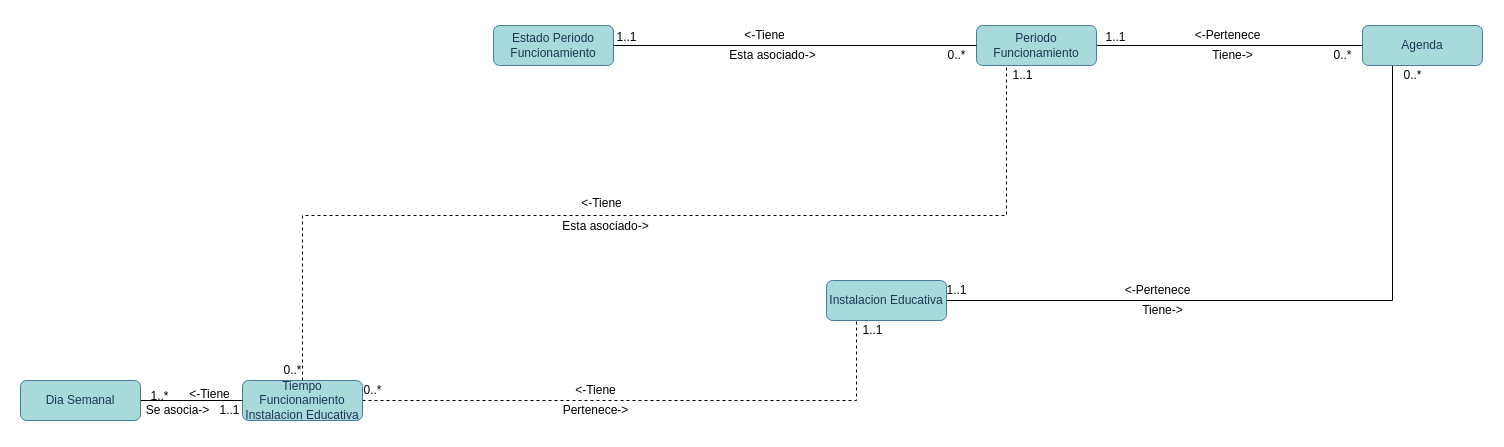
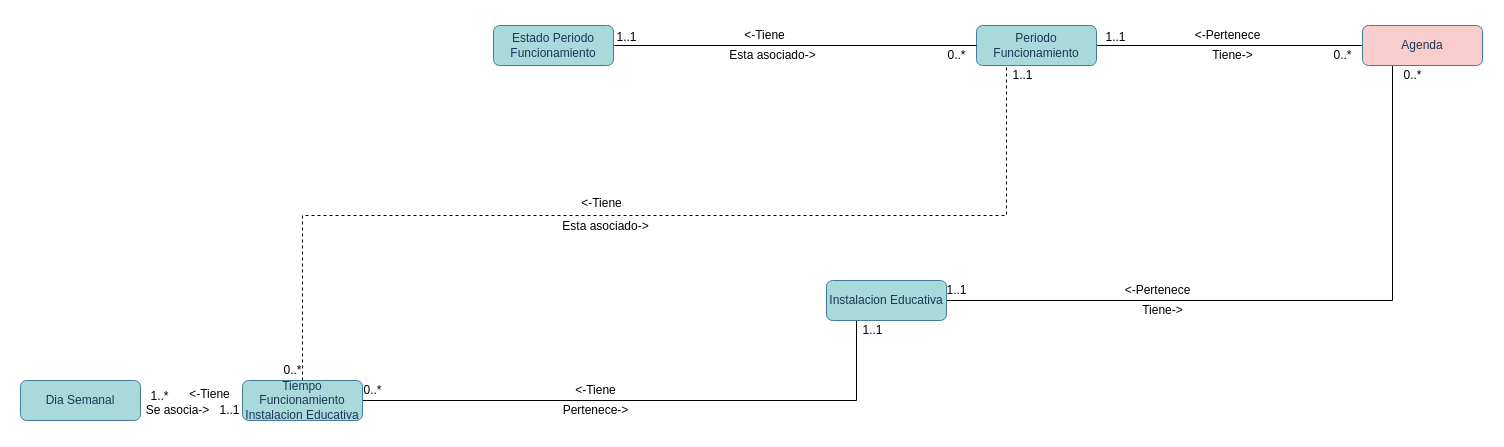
  <mxCell id="0" />
  <mxCell id="1" parent="0" />
- <mxCell id="2" style="edgeStyle=orthogonalEdgeStyle;rounded=0;orthogonalLoop=1;jettySize=auto;html=1;exitX=1;exitY=0.5;exitDx=0;exitDy=0;entryX=0.25;entryY=1;entryDx=0;entryDy=0;endArrow=none;endFill=0;dashed=1;" edge="1" parent="1" source="4" target="6"><mxGeometry relative="1" as="geometry" /></mxCell>
+ <mxCell id="2" style="edgeStyle=orthogonalEdgeStyle;rounded=0;orthogonalLoop=1;jettySize=auto;html=1;exitX=1;exitY=0.5;exitDx=0;exitDy=0;entryX=0.25;entryY=1;entryDx=0;entryDy=0;endArrow=none;endFill=0;" edge="1" parent="1" source="4" target="6"><mxGeometry relative="1" as="geometry" /></mxCell>
  <mxCell id="3" style="edgeStyle=orthogonalEdgeStyle;rounded=0;orthogonalLoop=1;jettySize=auto;html=1;exitX=0.5;exitY=0;exitDx=0;exitDy=0;entryX=0.25;entryY=1;entryDx=0;entryDy=0;endArrow=none;endFill=0;dashed=1;" edge="1" parent="1" source="4" target="8"><mxGeometry relative="1" as="geometry"><Array as="points"><mxPoint x="302" y="215" /><mxPoint x="1006" y="215" /></Array></mxGeometry></mxCell>
  <mxCell id="4" value="Tiempo Funcionamiento Instalacion Educativa" style="rounded=1;whiteSpace=wrap;html=1;labelBackgroundColor=none;fillColor=#A8DADC;strokeColor=#457B9D;fontColor=#1D3557;" vertex="1" parent="1"><mxGeometry x="242" y="380" width="120" height="40" as="geometry" /></mxCell>
  <mxCell id="5" style="edgeStyle=orthogonalEdgeStyle;rounded=0;orthogonalLoop=1;jettySize=auto;html=1;exitX=1;exitY=0.5;exitDx=0;exitDy=0;entryX=0.25;entryY=1;entryDx=0;entryDy=0;endArrow=none;endFill=0;" edge="1" parent="1" source="6" target="11"><mxGeometry relative="1" as="geometry" /></mxCell>
  <mxCell id="6" value="&lt;span style=&quot;font-weight: normal;&quot;&gt;Instalacion Educativa&lt;br&gt;&lt;/span&gt;" style="rounded=1;whiteSpace=wrap;html=1;labelBackgroundColor=none;fillColor=#A8DADC;strokeColor=#457B9D;fontStyle=1;fontColor=#1D3557;" vertex="1" parent="1"><mxGeometry x="826" y="280" width="120" height="40" as="geometry" /></mxCell>
  <mxCell id="7" style="edgeStyle=orthogonalEdgeStyle;rounded=0;orthogonalLoop=1;jettySize=auto;html=1;exitX=1;exitY=0.5;exitDx=0;exitDy=0;endArrow=none;endFill=0;" edge="1" parent="1" source="8" target="11"><mxGeometry relative="1" as="geometry" /></mxCell>
  <mxCell id="8" value="Periodo Funcionamiento" style="rounded=1;whiteSpace=wrap;html=1;labelBackgroundColor=none;fillColor=#A8DADC;strokeColor=#457B9D;fontColor=#1D3557;" vertex="1" parent="1"><mxGeometry x="976" y="25" width="120" height="40" as="geometry" /></mxCell>
  <mxCell id="9" style="edgeStyle=orthogonalEdgeStyle;rounded=0;orthogonalLoop=1;jettySize=auto;html=1;exitX=1;exitY=0.5;exitDx=0;exitDy=0;endArrow=none;endFill=0;" edge="1" parent="1" source="10" target="8"><mxGeometry relative="1" as="geometry" /></mxCell>
  <mxCell id="10" value="Estado Periodo Funcionamiento" style="rounded=1;whiteSpace=wrap;html=1;labelBackgroundColor=none;fillColor=#A8DADC;strokeColor=#457B9D;fontColor=#1D3557;" vertex="1" parent="1"><mxGeometry x="493" y="25" width="120" height="40" as="geometry" /></mxCell>
- <mxCell id="11" value="Agenda" style="rounded=1;whiteSpace=wrap;html=1;labelBackgroundColor=none;fillColor=#A8DADC;strokeColor=#457B9D;fontColor=#1D3557;" vertex="1" parent="1"><mxGeometry x="1362" y="25" width="120" height="40" as="geometry" /></mxCell>
+ <mxCell id="11" value="Agenda" style="rounded=1;whiteSpace=wrap;html=1;labelBackgroundColor=none;fillColor=#f8cecc;strokeColor=#457B9D;fontColor=#1D3557;" vertex="1" parent="1"><mxGeometry x="1362" y="25" width="120" height="40" as="geometry" /></mxCell>
  <mxCell id="12" value="0..*" style="text;html=1;align=center;verticalAlign=middle;resizable=0;points=[];autosize=1;strokeColor=none;fillColor=none;" vertex="1" parent="1"><mxGeometry x="936" y="40" width="40" height="30" as="geometry" /></mxCell>
  <mxCell id="13" value="1..1" style="text;html=1;align=center;verticalAlign=middle;resizable=0;points=[];autosize=1;strokeColor=none;fillColor=none;" vertex="1" parent="1"><mxGeometry x="606" y="22" width="40" height="30" as="geometry" /></mxCell>
  <mxCell id="14" value="&amp;lt;-Tiene" style="text;html=1;align=center;verticalAlign=middle;resizable=0;points=[];autosize=1;strokeColor=none;fillColor=none;" vertex="1" parent="1"><mxGeometry x="734" y="20" width="60" height="30" as="geometry" /></mxCell>
  <mxCell id="15" value="Esta asociado-&amp;gt;" style="text;html=1;align=center;verticalAlign=middle;resizable=0;points=[];autosize=1;strokeColor=none;fillColor=none;" vertex="1" parent="1"><mxGeometry x="717" y="40" width="110" height="30" as="geometry" /></mxCell>
  <mxCell id="16" value="&amp;lt;-Pertenece" style="text;html=1;align=center;verticalAlign=middle;resizable=0;points=[];autosize=1;strokeColor=none;fillColor=none;" vertex="1" parent="1"><mxGeometry x="1182" y="20" width="90" height="30" as="geometry" /></mxCell>
  <mxCell id="17" value="Tiene-&amp;gt;" style="text;html=1;align=center;verticalAlign=middle;resizable=0;points=[];autosize=1;strokeColor=none;fillColor=none;" vertex="1" parent="1"><mxGeometry x="1202" y="40" width="60" height="30" as="geometry" /></mxCell>
  <mxCell id="18" value="1..1" style="text;html=1;align=center;verticalAlign=middle;resizable=0;points=[];autosize=1;strokeColor=none;fillColor=none;" vertex="1" parent="1"><mxGeometry x="1095" y="22" width="40" height="30" as="geometry" /></mxCell>
  <mxCell id="19" value="0..*" style="text;html=1;align=center;verticalAlign=middle;resizable=0;points=[];autosize=1;strokeColor=none;fillColor=none;" vertex="1" parent="1"><mxGeometry x="1322" y="40" width="40" height="30" as="geometry" /></mxCell>
  <mxCell id="20" value="&amp;lt;-Pertenece" style="text;html=1;align=center;verticalAlign=middle;resizable=0;points=[];autosize=1;strokeColor=none;fillColor=none;" vertex="1" parent="1"><mxGeometry x="1112" y="275" width="90" height="30" as="geometry" /></mxCell>
  <mxCell id="21" value="1..1" style="text;html=1;align=center;verticalAlign=middle;resizable=0;points=[];autosize=1;strokeColor=none;fillColor=none;" vertex="1" parent="1"><mxGeometry x="936" y="275" width="40" height="30" as="geometry" /></mxCell>
  <mxCell id="22" value="Tiene-&amp;gt;" style="text;html=1;align=center;verticalAlign=middle;resizable=0;points=[];autosize=1;strokeColor=none;fillColor=none;" vertex="1" parent="1"><mxGeometry x="1132" y="295" width="60" height="30" as="geometry" /></mxCell>
  <mxCell id="23" value="0..*" style="text;html=1;align=center;verticalAlign=middle;resizable=0;points=[];autosize=1;strokeColor=none;fillColor=none;" vertex="1" parent="1"><mxGeometry x="1392" y="60" width="40" height="30" as="geometry" /></mxCell>
  <mxCell id="24" value="Esta asociado-&amp;gt;" style="text;html=1;align=center;verticalAlign=middle;resizable=0;points=[];autosize=1;strokeColor=none;fillColor=none;" vertex="1" parent="1"><mxGeometry x="550" y="211" width="110" height="30" as="geometry" /></mxCell>
  <mxCell id="25" value="&amp;lt;-Tiene" style="text;html=1;align=center;verticalAlign=middle;resizable=0;points=[];autosize=1;strokeColor=none;fillColor=none;" vertex="1" parent="1"><mxGeometry x="571" y="188" width="60" height="30" as="geometry" /></mxCell>
  <mxCell id="26" value="1..1" style="text;html=1;align=center;verticalAlign=middle;resizable=0;points=[];autosize=1;strokeColor=none;fillColor=none;" vertex="1" parent="1"><mxGeometry x="1002" y="60" width="40" height="30" as="geometry" /></mxCell>
  <mxCell id="27" value="0..*" style="text;html=1;align=center;verticalAlign=middle;resizable=0;points=[];autosize=1;strokeColor=none;fillColor=none;" vertex="1" parent="1"><mxGeometry x="272" y="355" width="40" height="30" as="geometry" /></mxCell>
  <mxCell id="28" value="Pertenece-&amp;gt;" style="text;html=1;align=center;verticalAlign=middle;resizable=0;points=[];autosize=1;strokeColor=none;fillColor=none;" vertex="1" parent="1"><mxGeometry x="550" y="395" width="90" height="30" as="geometry" /></mxCell>
  <mxCell id="29" value="&amp;lt;-Tiene" style="text;html=1;align=center;verticalAlign=middle;resizable=0;points=[];autosize=1;strokeColor=none;fillColor=none;" vertex="1" parent="1"><mxGeometry x="565" y="375" width="60" height="30" as="geometry" /></mxCell>
  <mxCell id="30" value="1..1" style="text;html=1;align=center;verticalAlign=middle;resizable=0;points=[];autosize=1;strokeColor=none;fillColor=none;" vertex="1" parent="1"><mxGeometry x="852" y="315" width="40" height="30" as="geometry" /></mxCell>
  <mxCell id="31" value="0..*" style="text;html=1;align=center;verticalAlign=middle;resizable=0;points=[];autosize=1;strokeColor=none;fillColor=none;" vertex="1" parent="1"><mxGeometry x="352" y="375" width="40" height="30" as="geometry" /></mxCell>
- <mxCell id="32" style="edgeStyle=orthogonalEdgeStyle;rounded=0;orthogonalLoop=1;jettySize=auto;html=1;endArrow=none;endFill=0;" edge="1" parent="1" source="33" target="4"><mxGeometry relative="1" as="geometry" /></mxCell>
  <mxCell id="33" value="Dia Semanal" style="rounded=1;whiteSpace=wrap;html=1;labelBackgroundColor=none;fillColor=#A8DADC;strokeColor=#457B9D;fontColor=#1D3557;" vertex="1" parent="1"><mxGeometry x="20" y="380" width="120" height="40" as="geometry" /></mxCell>
  <mxCell id="34" value="Se asocia-&amp;gt;" style="text;html=1;align=center;verticalAlign=middle;resizable=0;points=[];autosize=1;strokeColor=none;fillColor=none;" vertex="1" parent="1"><mxGeometry x="132" y="395" width="90" height="30" as="geometry" /></mxCell>
  <mxCell id="35" value="1..1" style="text;html=1;align=center;verticalAlign=middle;resizable=0;points=[];autosize=1;strokeColor=none;fillColor=none;" vertex="1" parent="1"><mxGeometry x="209" y="395" width="40" height="30" as="geometry" /></mxCell>
  <mxCell id="36" value="&amp;lt;-Tiene" style="text;html=1;align=center;verticalAlign=middle;resizable=0;points=[];autosize=1;strokeColor=none;fillColor=none;" vertex="1" parent="1"><mxGeometry x="179" y="379" width="60" height="30" as="geometry" /></mxCell>
  <mxCell id="37" value="1..*" style="text;html=1;align=center;verticalAlign=middle;resizable=0;points=[];autosize=1;strokeColor=none;fillColor=none;" vertex="1" parent="1"><mxGeometry x="139" y="381" width="40" height="30" as="geometry" /></mxCell>
